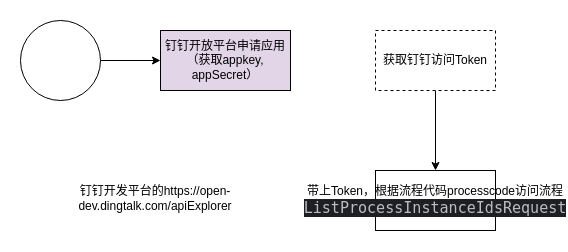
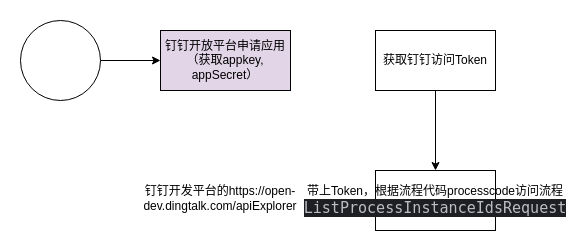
  <mxCell id="0" />
  <mxCell id="1" parent="0" />
  <mxCell id="2" value="" style="edgeStyle=orthogonalEdgeStyle;rounded=0;orthogonalLoop=1;jettySize=auto;html=1;" edge="1" parent="1" source="3" target="4"><mxGeometry relative="1" as="geometry" /></mxCell>
  <mxCell id="3" value="" style="ellipse;whiteSpace=wrap;html=1;aspect=fixed;" vertex="1" parent="1"><mxGeometry x="20" y="20" width="80" height="80" as="geometry" /></mxCell>
  <mxCell id="4" value="钉钉开放平台申请应用（获取appkey, appSecret）" style="whiteSpace=wrap;html=1;fillColor=#e1d5e7;" vertex="1" parent="1"><mxGeometry x="160" y="30" width="130" height="60" as="geometry" /></mxCell>
  <mxCell id="5" value="" style="edgeStyle=orthogonalEdgeStyle;rounded=0;orthogonalLoop=1;jettySize=auto;html=1;" edge="1" parent="1" source="6" target="7"><mxGeometry relative="1" as="geometry" /></mxCell>
- <mxCell id="6" value="获取钉钉访问Token" style="whiteSpace=wrap;html=1;dashed=1;" vertex="1" parent="1"><mxGeometry x="375" y="30" width="120" height="60" as="geometry" /></mxCell>
+ <mxCell id="6" value="获取钉钉访问Token" style="whiteSpace=wrap;html=1;" vertex="1" parent="1"><mxGeometry x="375" y="30" width="120" height="60" as="geometry" /></mxCell>
  <mxCell id="7" value="带上Token，根据流程代码processcode访问流程&lt;span style=&quot;font-family: &amp;quot;JetBrains Mono&amp;quot;, monospace; font-size: 11.3pt; background-color: rgb(30, 31, 34); color: rgb(188, 190, 196);&quot;&gt;ListProcessInstanceIdsRequest&lt;/span&gt;" style="whiteSpace=wrap;html=1;" vertex="1" parent="1"><mxGeometry x="375" y="170" width="120" height="60" as="geometry" /></mxCell>
- <mxCell id="8" value="钉钉开发平台的https://open-dev.dingtalk.com/apiExplorer" style="text;html=1;align=center;verticalAlign=middle;whiteSpace=wrap;rounded=0;" vertex="1" parent="1"><mxGeometry x="55" y="165" width="200" height="65" as="geometry" /></mxCell>
+ <mxCell id="8" value="钉钉开发平台的https://open-dev.dingtalk.com/apiExplorer" style="text;html=1;align=center;verticalAlign=middle;whiteSpace=wrap;rounded=0;" vertex="1" parent="1"><mxGeometry x="120" y="165" width="200" height="65" as="geometry" /></mxCell>
